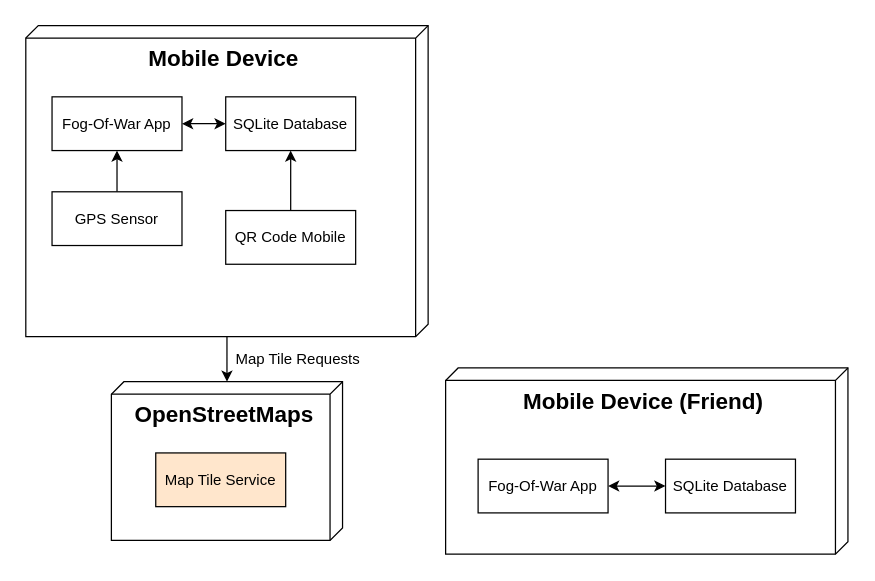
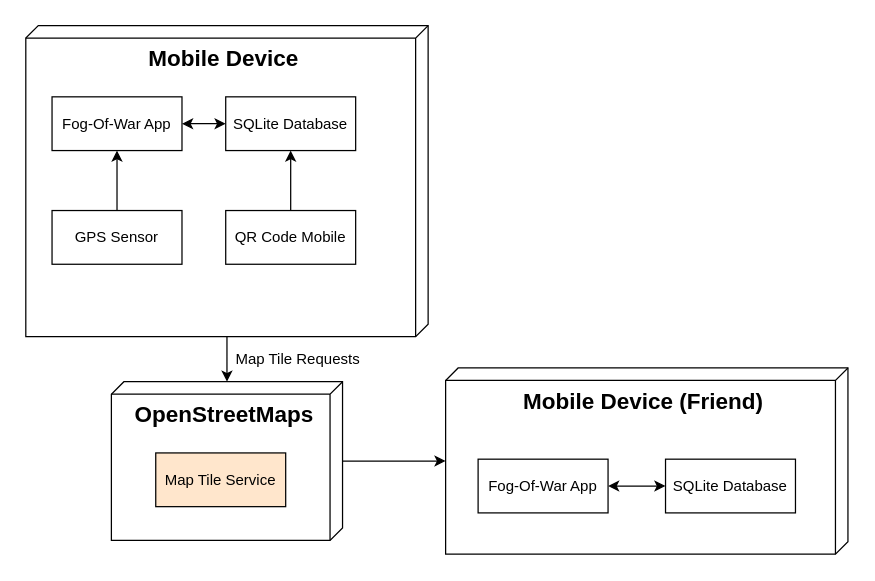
  <mxCell id="0" />
  <mxCell id="1" parent="0" />
  <mxCell id="2" value="" style="edgeStyle=orthogonalEdgeStyle;rounded=0;orthogonalLoop=1;jettySize=auto;html=1;" edge="1" parent="1" source="3" target="12"><mxGeometry relative="1" as="geometry" /></mxCell>
  <mxCell id="3" value="&lt;font style=&quot;font-size: 18px;&quot;&gt;&lt;b&gt;Mobile Device&lt;/b&gt;&lt;/font&gt;" style="verticalAlign=top;align=center;shape=cube;size=10;direction=south;fontStyle=0;html=1;boundedLbl=1;spacingLeft=5;whiteSpace=wrap;" vertex="1" parent="1"><mxGeometry x="20" y="20" width="322" height="249" as="geometry" /></mxCell>
  <mxCell id="4" value="&lt;span&gt;Fog-Of-War App&lt;/span&gt;" style="html=1;align=center;verticalAlign=middle;dashed=0;whiteSpace=wrap;fontStyle=0" vertex="1" parent="1"><mxGeometry x="41" y="77" width="104" height="43" as="geometry" /></mxCell>
  <mxCell id="5" value="" style="edgeStyle=orthogonalEdgeStyle;rounded=0;orthogonalLoop=1;jettySize=auto;html=1;startArrow=classic;startFill=1;" edge="1" parent="1" source="6" target="4"><mxGeometry relative="1" as="geometry" /></mxCell>
  <mxCell id="6" value="&lt;span&gt;SQLite Database&lt;/span&gt;" style="html=1;align=center;verticalAlign=middle;dashed=0;whiteSpace=wrap;fontStyle=0" vertex="1" parent="1"><mxGeometry x="180" y="77" width="104" height="43" as="geometry" /></mxCell>
  <mxCell id="7" value="" style="edgeStyle=orthogonalEdgeStyle;rounded=0;orthogonalLoop=1;jettySize=auto;html=1;" edge="1" parent="1" source="8" target="6"><mxGeometry relative="1" as="geometry" /></mxCell>
  <mxCell id="8" value="&lt;span&gt;QR Code Mobile&lt;/span&gt;" style="html=1;align=center;verticalAlign=middle;dashed=0;whiteSpace=wrap;fontStyle=0" vertex="1" parent="1"><mxGeometry x="180" y="168" width="104" height="43" as="geometry" /></mxCell>
  <mxCell id="9" value="" style="edgeStyle=orthogonalEdgeStyle;rounded=0;orthogonalLoop=1;jettySize=auto;html=1;" edge="1" parent="1" source="10" target="4"><mxGeometry relative="1" as="geometry" /></mxCell>
- <mxCell id="10" value="&lt;span&gt;GPS Sensor&lt;/span&gt;" style="html=1;align=center;verticalAlign=middle;dashed=0;whiteSpace=wrap;fontStyle=0" vertex="1" parent="1"><mxGeometry x="41" y="153" width="104" height="43" as="geometry" /></mxCell>
+ <mxCell id="10" value="&lt;span&gt;GPS Sensor&lt;/span&gt;" style="html=1;align=center;verticalAlign=middle;dashed=0;whiteSpace=wrap;fontStyle=0" vertex="1" parent="1"><mxGeometry x="41" y="168" width="104" height="43" as="geometry" /></mxCell>
+ <mxCell id="11" value="" style="edgeStyle=orthogonalEdgeStyle;rounded=0;orthogonalLoop=1;jettySize=auto;html=1;" edge="1" parent="1" source="12" target="14"><mxGeometry relative="1" as="geometry" /></mxCell>
  <mxCell id="12" value="&lt;span style=&quot;font-size: 18px;&quot;&gt;&lt;b&gt;OpenStreetMaps&lt;/b&gt;&lt;/span&gt;" style="verticalAlign=top;align=center;shape=cube;size=10;direction=south;fontStyle=0;html=1;boundedLbl=1;spacingLeft=5;whiteSpace=wrap;" vertex="1" parent="1"><mxGeometry x="88.5" y="305" width="185" height="127" as="geometry" /></mxCell>
  <mxCell id="13" value="&lt;span&gt;Map Tile Service&lt;/span&gt;" style="html=1;align=center;verticalAlign=middle;dashed=0;whiteSpace=wrap;fontStyle=0;fillColor=#ffe6cc;" vertex="1" parent="1"><mxGeometry x="124" y="362" width="104" height="43" as="geometry" /></mxCell>
  <mxCell id="14" value="&lt;font style=&quot;font-size: 18px;&quot;&gt;&lt;b&gt;Mobile Device (Friend)&lt;/b&gt;&lt;/font&gt;" style="verticalAlign=top;align=center;shape=cube;size=10;direction=south;fontStyle=0;html=1;boundedLbl=1;spacingLeft=5;whiteSpace=wrap;" vertex="1" parent="1"><mxGeometry x="356" y="294" width="322" height="149" as="geometry" /></mxCell>
  <mxCell id="15" value="" style="edgeStyle=orthogonalEdgeStyle;rounded=0;orthogonalLoop=1;jettySize=auto;html=1;startArrow=classic;startFill=1;" edge="1" parent="1" source="16" target="17"><mxGeometry relative="1" as="geometry" /></mxCell>
  <mxCell id="16" value="&lt;span&gt;Fog-Of-War App&lt;/span&gt;" style="html=1;align=center;verticalAlign=middle;dashed=0;whiteSpace=wrap;fontStyle=0" vertex="1" parent="1"><mxGeometry x="382" y="367" width="104" height="43" as="geometry" /></mxCell>
  <mxCell id="17" value="&lt;span&gt;SQLite Database&lt;/span&gt;" style="html=1;align=center;verticalAlign=middle;dashed=0;whiteSpace=wrap;fontStyle=0" vertex="1" parent="1"><mxGeometry x="532" y="367" width="104" height="43" as="geometry" /></mxCell>
  <mxCell id="18" value="Map Tile Requests" style="text;html=1;align=center;verticalAlign=middle;whiteSpace=wrap;rounded=0;" vertex="1" parent="1"><mxGeometry x="180" y="272" width="116" height="30" as="geometry" /></mxCell>
